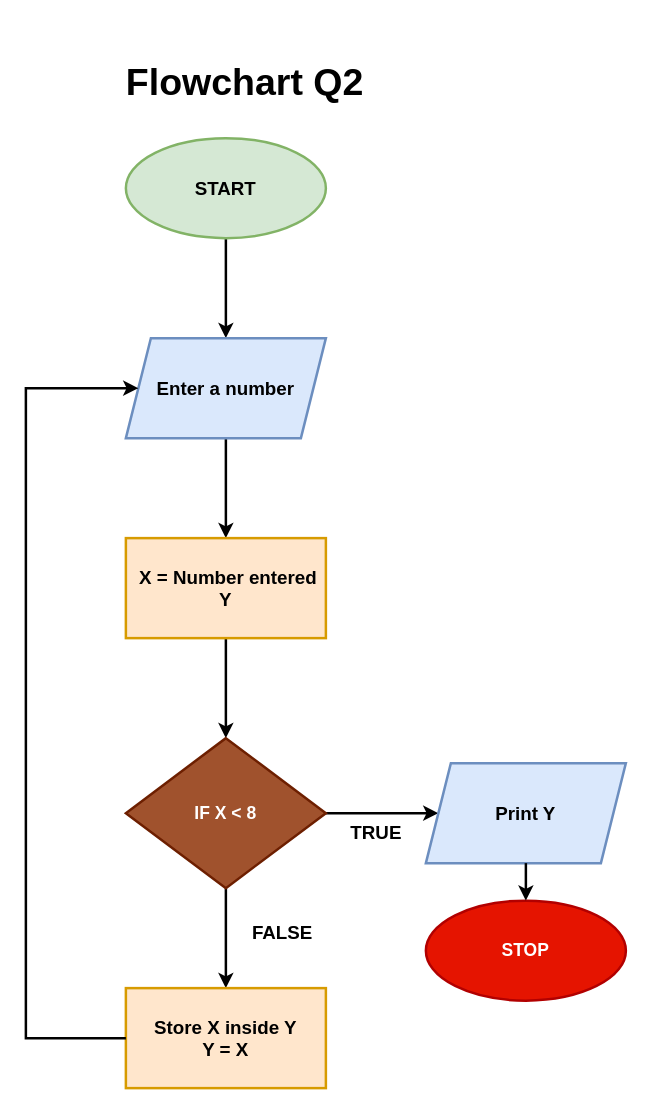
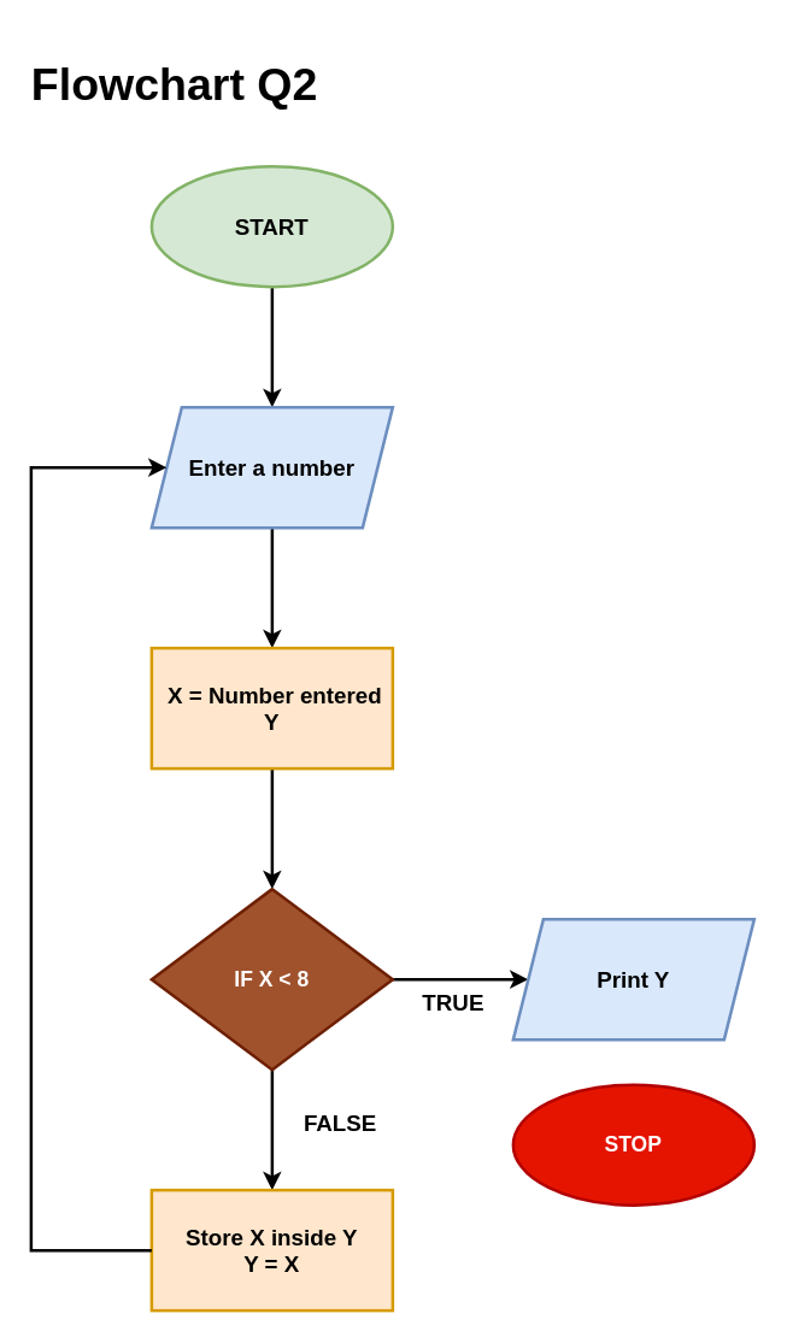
  <mxCell id="0" />
  <mxCell id="1" parent="0" />
  <mxCell id="2" value="" style="edgeStyle=orthogonalEdgeStyle;rounded=0;orthogonalLoop=1;jettySize=auto;html=1;fontSize=15;strokeWidth=2;" edge="1" parent="1" source="3" target="5"><mxGeometry relative="1" as="geometry" /></mxCell>
  <mxCell id="3" value="&lt;font style=&quot;font-size: 15px;&quot;&gt;&lt;b&gt;START&lt;/b&gt;&lt;/font&gt;" style="ellipse;whiteSpace=wrap;html=1;strokeWidth=2;fillColor=#d5e8d4;strokeColor=#82b366;" vertex="1" parent="1"><mxGeometry x="100" y="110" width="160" height="80" as="geometry" /></mxCell>
  <mxCell id="4" value="" style="edgeStyle=orthogonalEdgeStyle;rounded=0;orthogonalLoop=1;jettySize=auto;html=1;fontSize=15;strokeWidth=2;" edge="1" parent="1" source="5" target="7"><mxGeometry relative="1" as="geometry" /></mxCell>
  <mxCell id="5" value="&lt;font style=&quot;font-size: 15px;&quot;&gt;&lt;b&gt;Enter a number&lt;br&gt;&lt;/b&gt;&lt;/font&gt;" style="shape=parallelogram;perimeter=parallelogramPerimeter;whiteSpace=wrap;html=1;fixedSize=1;strokeWidth=2;fillColor=#dae8fc;strokeColor=#6c8ebf;" vertex="1" parent="1"><mxGeometry x="100" y="270" width="160" height="80" as="geometry" /></mxCell>
  <mxCell id="6" value="" style="edgeStyle=orthogonalEdgeStyle;rounded=0;orthogonalLoop=1;jettySize=auto;html=1;strokeWidth=2;fontSize=15;" edge="1" parent="1" source="7" target="10"><mxGeometry relative="1" as="geometry" /></mxCell>
  <mxCell id="7" value="&lt;div&gt;&lt;font style=&quot;font-size: 15px;&quot;&gt;&lt;b&gt;&amp;nbsp;X = Number entered&lt;br&gt;&lt;/b&gt;&lt;/font&gt;&lt;/div&gt;&lt;div&gt;&lt;font style=&quot;font-size: 15px;&quot;&gt;&lt;b&gt;Y&lt;/b&gt;&lt;/font&gt;&lt;/div&gt;" style="whiteSpace=wrap;html=1;strokeWidth=2;fillColor=#ffe6cc;strokeColor=#d79b00;" vertex="1" parent="1"><mxGeometry x="100" y="430" width="160" height="80" as="geometry" /></mxCell>
  <mxCell id="8" value="" style="edgeStyle=orthogonalEdgeStyle;rounded=0;orthogonalLoop=1;jettySize=auto;html=1;strokeWidth=2;fontSize=15;" edge="1" parent="1" source="10" target="11"><mxGeometry relative="1" as="geometry" /></mxCell>
  <mxCell id="9" value="" style="edgeStyle=orthogonalEdgeStyle;rounded=0;orthogonalLoop=1;jettySize=auto;html=1;strokeWidth=2;fontSize=15;" edge="1" parent="1" source="10" target="15"><mxGeometry relative="1" as="geometry" /></mxCell>
  <mxCell id="10" value="&lt;font style=&quot;font-size: 14px;&quot;&gt;&lt;b&gt;IF X &amp;lt; 8&lt;/b&gt;&lt;/font&gt;" style="rhombus;whiteSpace=wrap;html=1;fillColor=#a0522d;strokeColor=#6D1F00;strokeWidth=2;fontColor=#ffffff;" vertex="1" parent="1"><mxGeometry x="100" y="590" width="160" height="120" as="geometry" /></mxCell>
  <mxCell id="11" value="&lt;div&gt;&lt;font style=&quot;font-size: 15px;&quot;&gt;&lt;b&gt;&lt;font style=&quot;font-size: 15px;&quot;&gt;Store X inside Y&lt;/font&gt;&lt;/b&gt;&lt;/font&gt;&lt;/div&gt;&lt;div&gt;&lt;font style=&quot;font-size: 15px;&quot;&gt;&lt;b&gt;&lt;font style=&quot;font-size: 15px;&quot;&gt;Y = X&lt;br&gt;&lt;/font&gt;&lt;/b&gt;&lt;/font&gt;&lt;/div&gt;" style="whiteSpace=wrap;html=1;fillColor=#ffe6cc;strokeColor=#d79b00;strokeWidth=2;" vertex="1" parent="1"><mxGeometry x="100" y="790" width="160" height="80" as="geometry" /></mxCell>
  <mxCell id="12" value="&lt;font style=&quot;font-size: 14px;&quot;&gt;&lt;b&gt;STOP&lt;/b&gt;&lt;/font&gt;" style="ellipse;whiteSpace=wrap;html=1;fillColor=#e51400;strokeColor=#B20000;strokeWidth=2;fontColor=#ffffff;" vertex="1" parent="1"><mxGeometry x="340" y="720" width="160" height="80" as="geometry" /></mxCell>
  <mxCell id="13" value="&lt;b&gt;TRUE&lt;/b&gt;" style="text;html=1;align=center;verticalAlign=middle;resizable=0;points=[];autosize=1;strokeColor=none;fillColor=none;fontSize=15;" vertex="1" parent="1"><mxGeometry x="270" y="650" width="60" height="30" as="geometry" /></mxCell>
  <mxCell id="14" value="&lt;b&gt;FALSE&lt;/b&gt;" style="text;html=1;align=center;verticalAlign=middle;resizable=0;points=[];autosize=1;strokeColor=none;fillColor=none;fontSize=15;" vertex="1" parent="1"><mxGeometry x="190" y="730" width="70" height="30" as="geometry" /></mxCell>
  <mxCell id="15" value="&lt;b&gt;&lt;font style=&quot;font-size: 15px;&quot;&gt;Print Y&lt;br&gt;&lt;/font&gt;&lt;/b&gt;" style="shape=parallelogram;perimeter=parallelogramPerimeter;whiteSpace=wrap;html=1;fixedSize=1;fillColor=#dae8fc;strokeColor=#6c8ebf;strokeWidth=2;" vertex="1" parent="1"><mxGeometry x="340" y="610" width="160" height="80" as="geometry" /></mxCell>
- <mxCell id="16" value="" style="endArrow=classic;html=1;rounded=0;strokeWidth=2;fontSize=15;entryX=0.5;entryY=0;entryDx=0;entryDy=0;exitX=0.5;exitY=1;exitDx=0;exitDy=0;" edge="1" parent="1" source="15" target="12"><mxGeometry width="50" height="50" relative="1" as="geometry"><mxPoint x="370" y="760" as="sourcePoint" /><mxPoint x="420" y="710" as="targetPoint" /></mxGeometry></mxCell>
  <mxCell id="17" value="" style="endArrow=classic;html=1;rounded=0;strokeWidth=2;fontSize=15;entryX=0;entryY=0.5;entryDx=0;entryDy=0;exitX=0;exitY=0.5;exitDx=0;exitDy=0;" edge="1" parent="1" source="11" target="5"><mxGeometry width="50" height="50" relative="1" as="geometry"><mxPoint x="100" y="800" as="sourcePoint" /><mxPoint x="150" y="750" as="targetPoint" /><Array as="points"><mxPoint x="20" y="830" /><mxPoint x="20" y="310" /></Array></mxGeometry></mxCell>
- <mxCell id="18" value="&lt;h1&gt;Flowchart Q2&lt;br&gt;&lt;/h1&gt;" style="text;html=1;align=center;verticalAlign=middle;resizable=0;points=[];autosize=1;strokeColor=none;fillColor=none;fontSize=15;" vertex="1" parent="1"><mxGeometry x="90" y="20" width="210" height="90" as="geometry" /></mxCell>
+ <mxCell id="18" value="&lt;h1&gt;Flowchart Q2&lt;br&gt;&lt;/h1&gt;" style="text;html=1;align=center;verticalAlign=middle;resizable=0;points=[];autosize=1;strokeColor=none;fillColor=none;fontSize=15;" vertex="1" parent="1"><mxGeometry x="10" y="10" width="210" height="90" as="geometry" /></mxCell>
